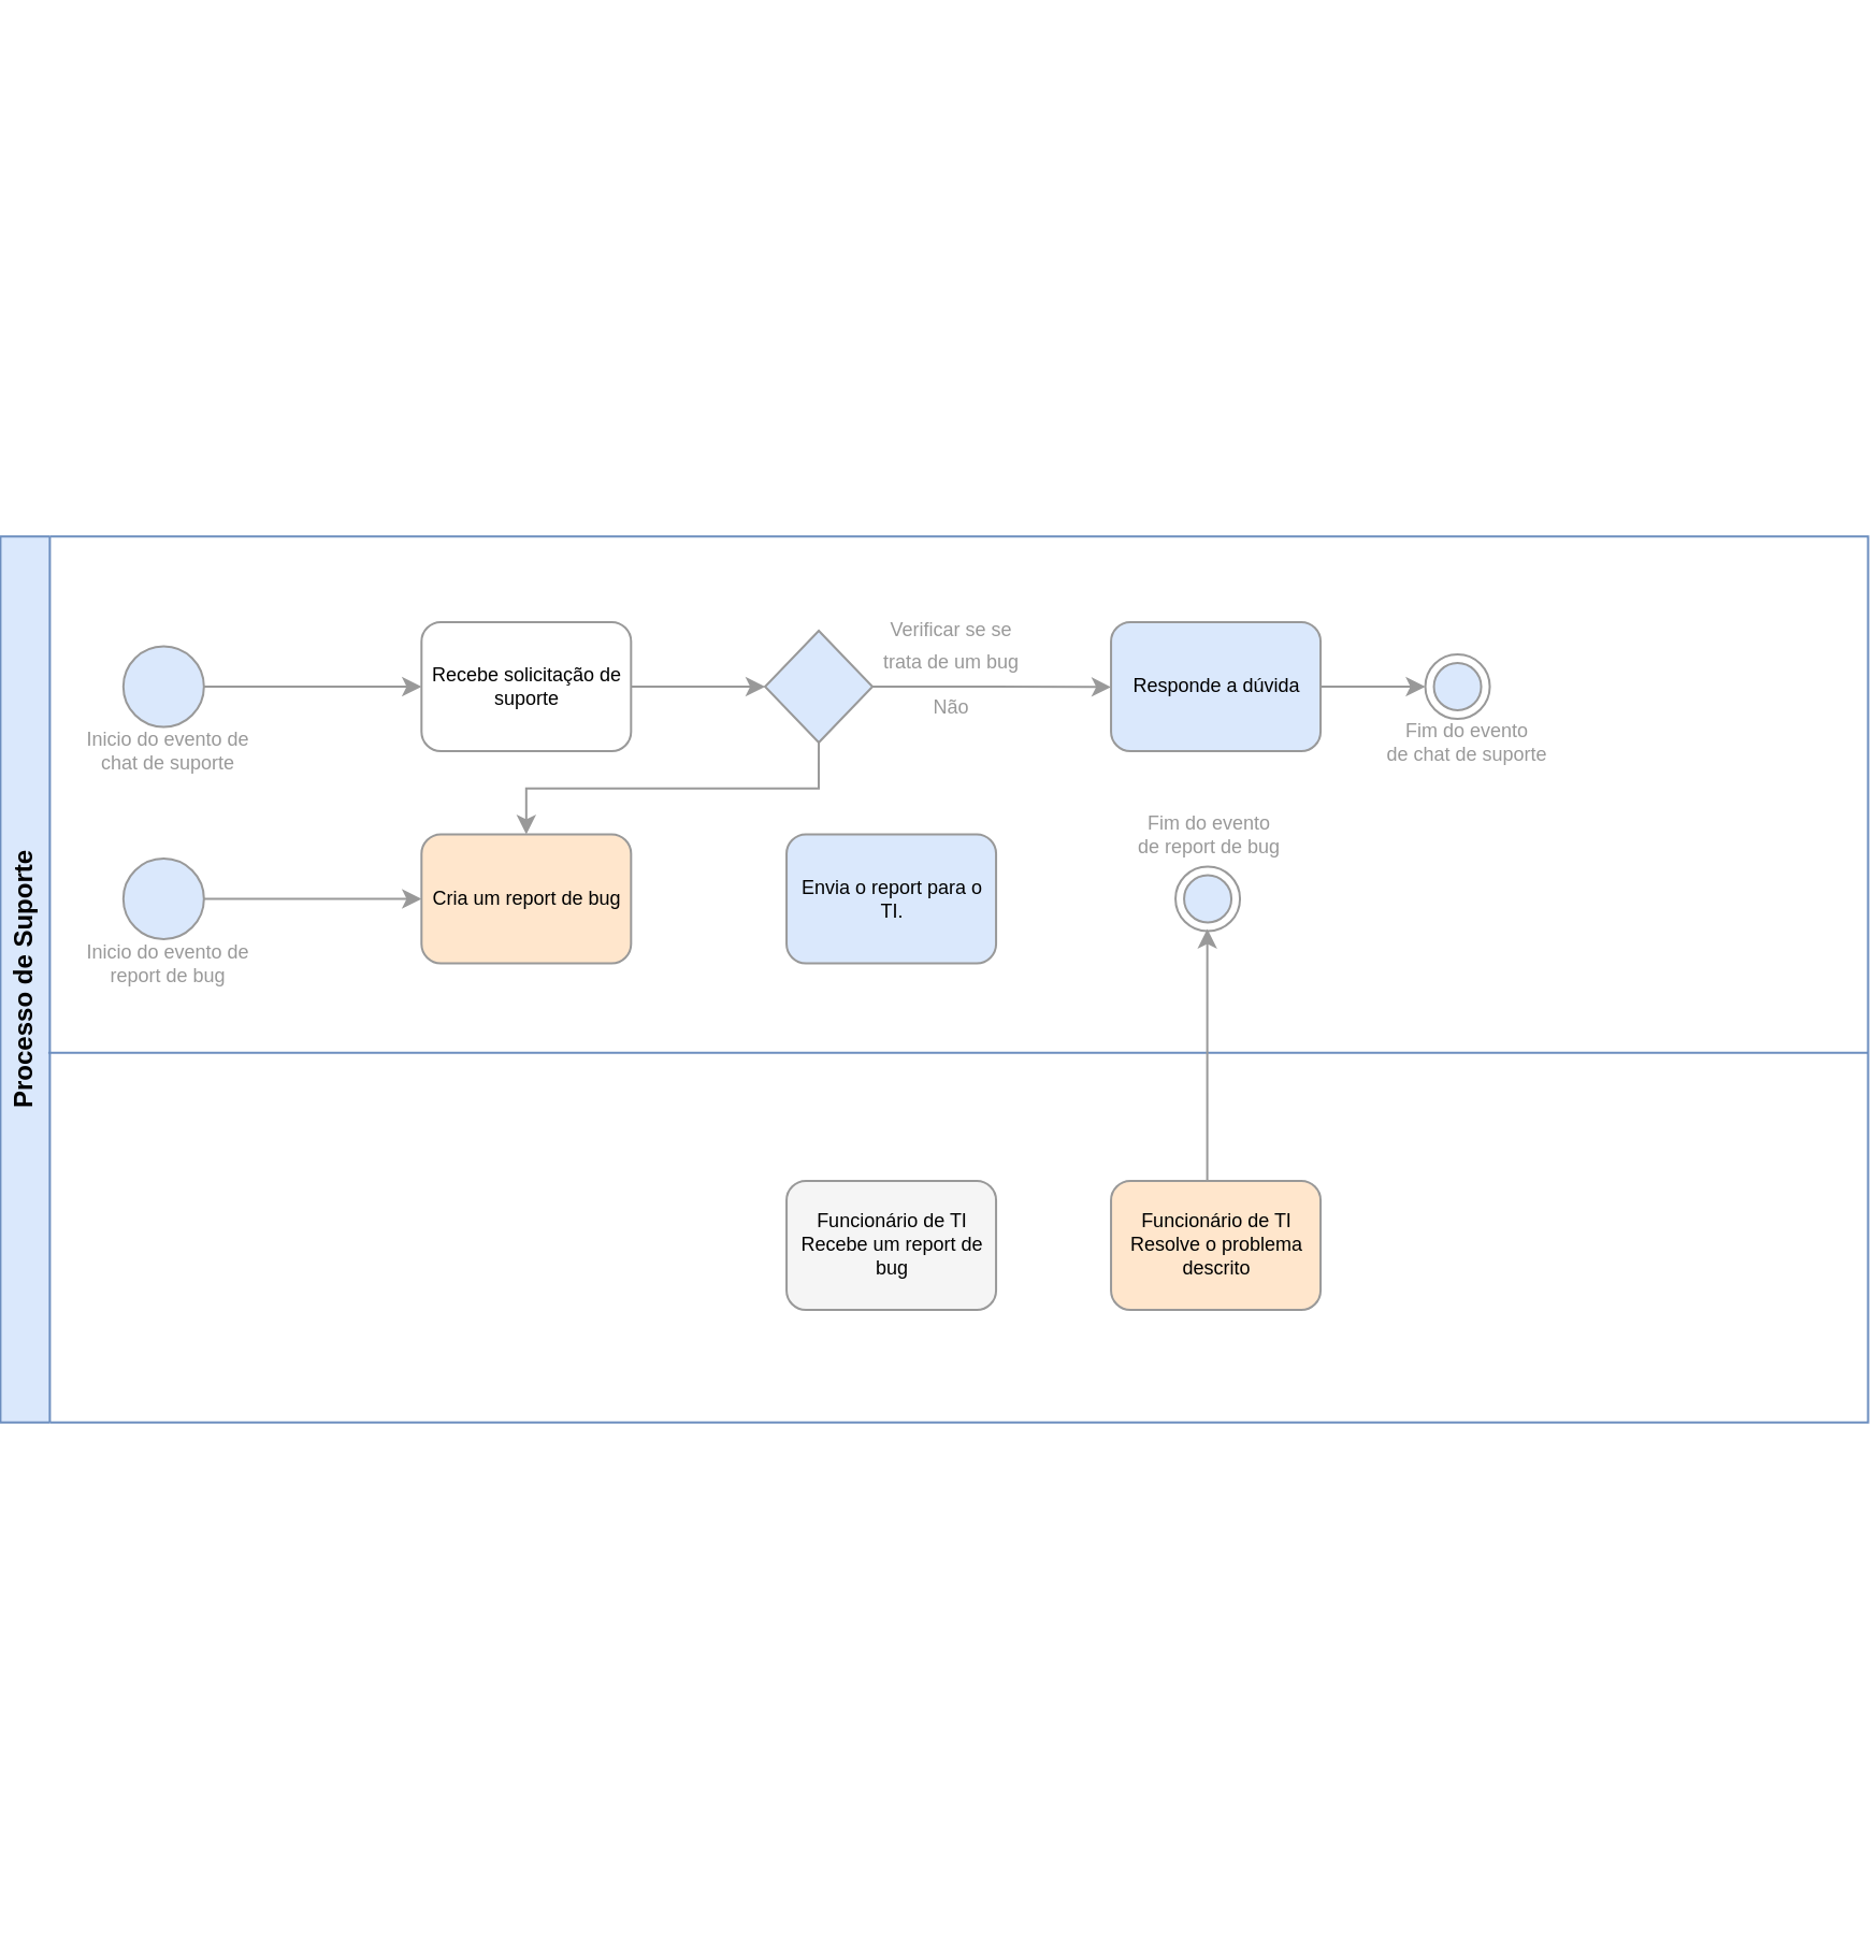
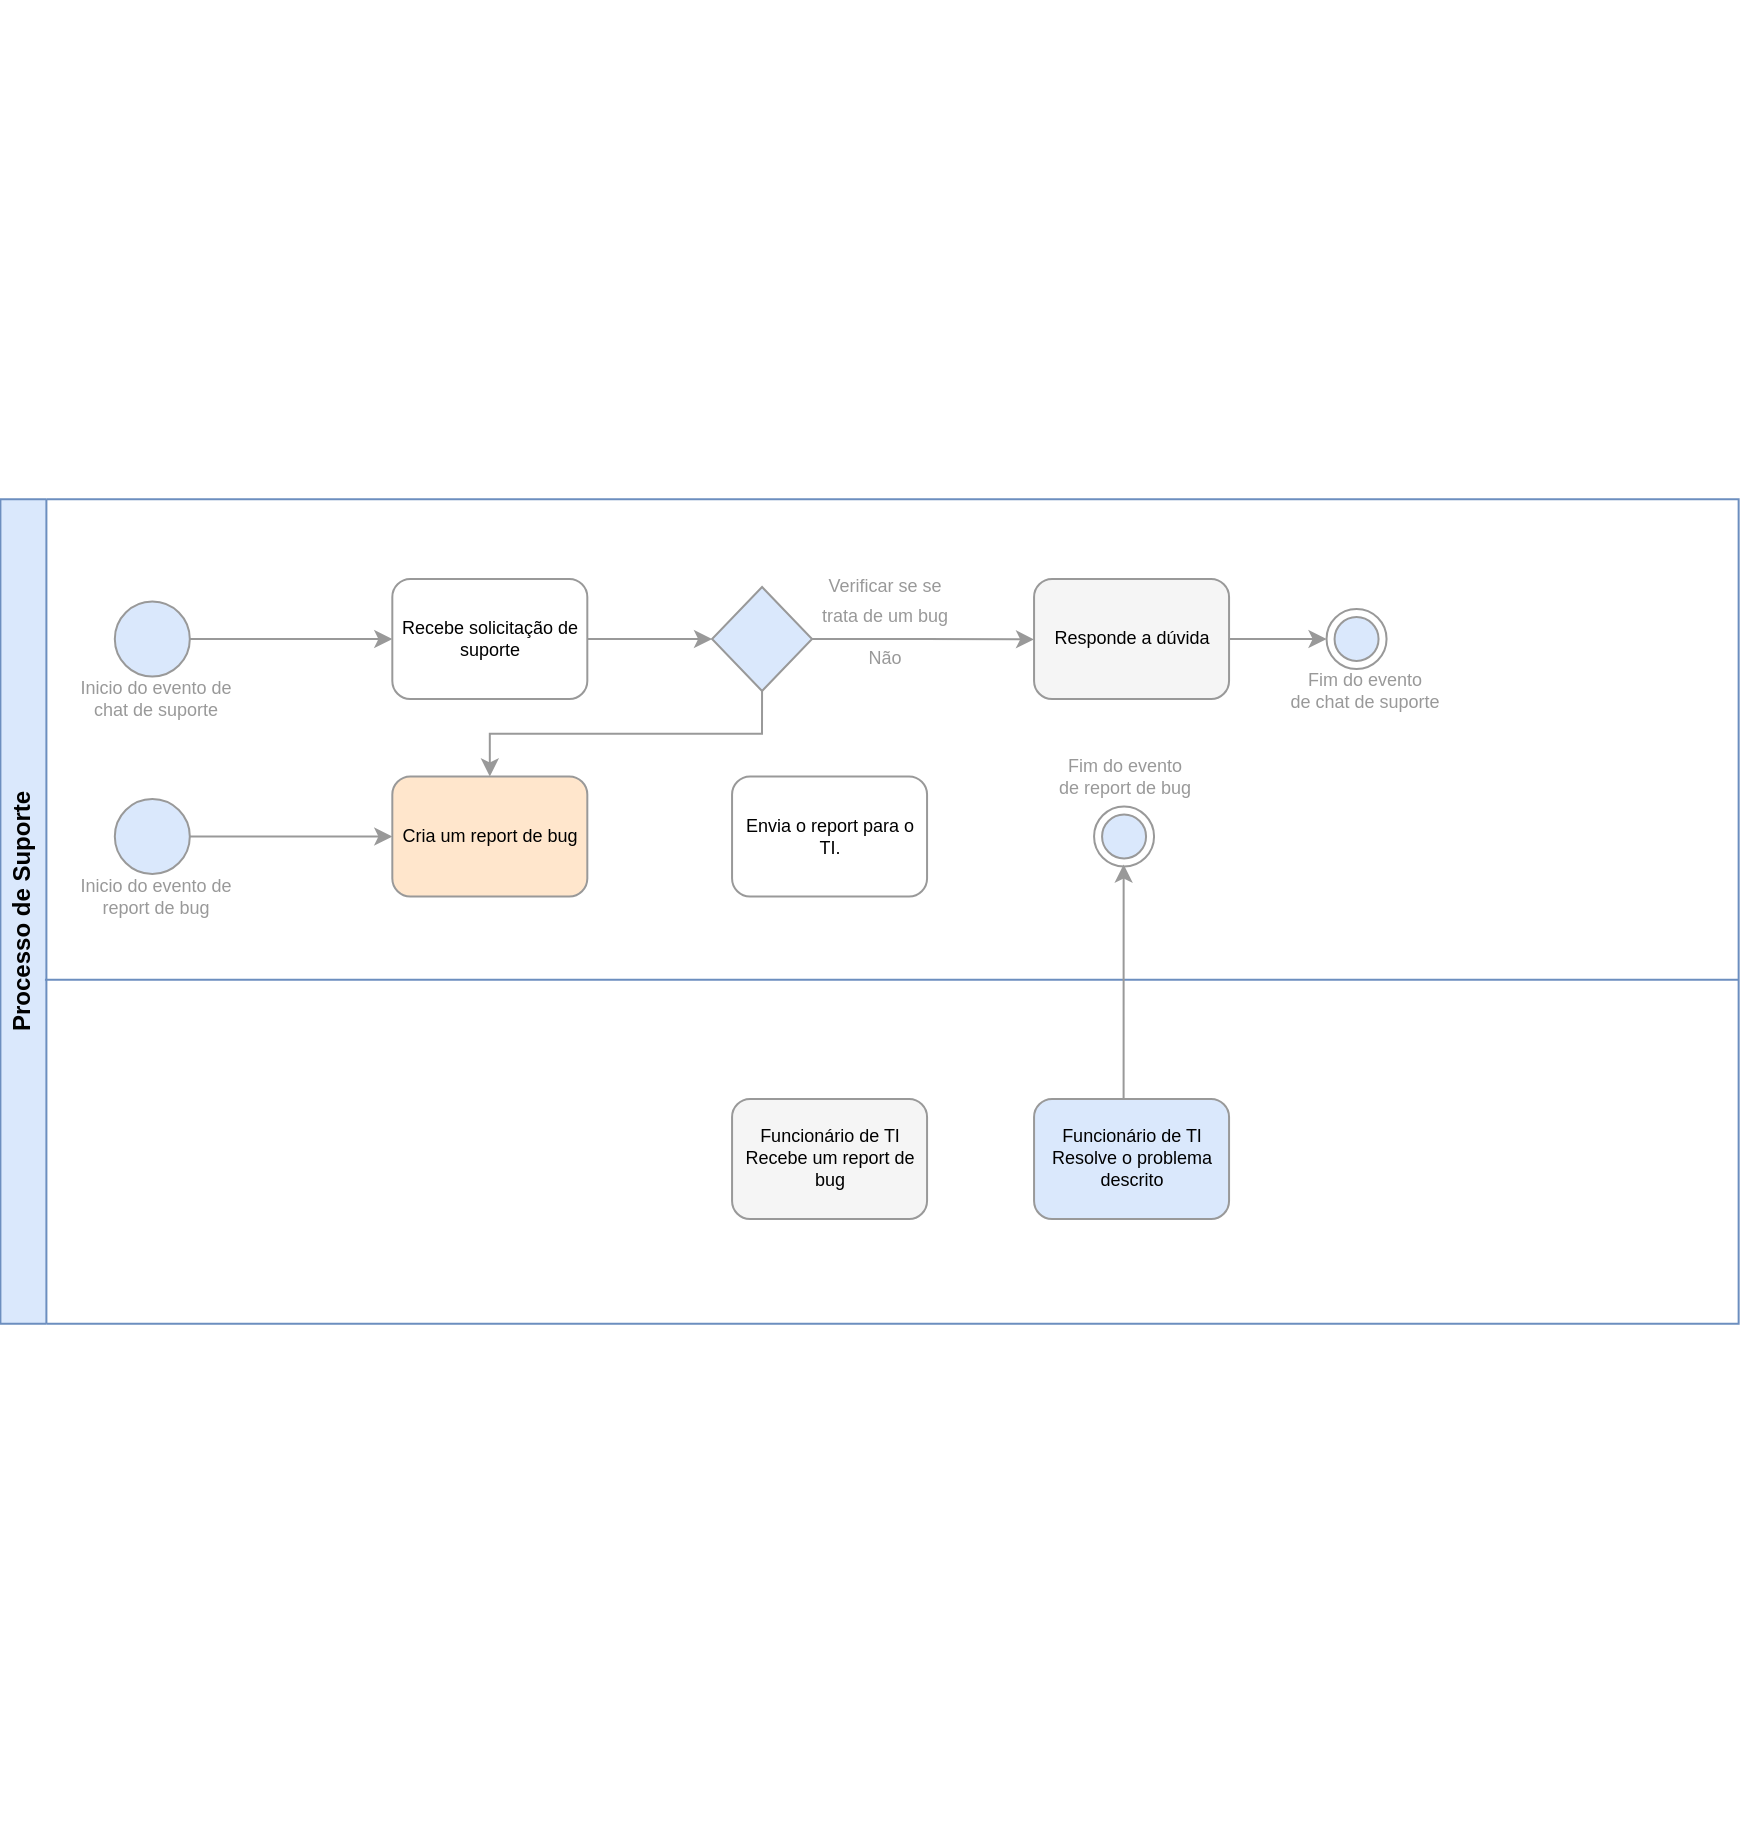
  <mxCell id="0" />
  <mxCell id="1" parent="0" />
  <mxCell id="2" value="Processo de Suporte" style="swimlane;whiteSpace=wrap;rotation=-90;fillColor=#dae8fc;strokeColor=#6c8ebf;" vertex="1" parent="1"><mxGeometry x="210.16" y="20.71" width="412.2" height="869.12" as="geometry" /></mxCell>
  <mxCell id="3" style="edgeStyle=orthogonalEdgeStyle;rounded=0;orthogonalLoop=1;jettySize=auto;html=1;exitX=1;exitY=0.5;exitDx=0;exitDy=0;fontSize=9;fontColor=#999999;labelBorderColor=none;fillColor=#dae8fc;labelBackgroundColor=none;strokeColor=#999999;" edge="1" parent="2" source="4" target="7"><mxGeometry relative="1" as="geometry" /></mxCell>
  <mxCell id="4" value="" style="ellipse;whiteSpace=wrap;html=1;fontSize=9;labelBorderColor=none;fillColor=#dae8fc;labelBackgroundColor=none;strokeColor=#999999;" vertex="1" parent="2"><mxGeometry x="-171.25" y="279.54" width="37.5" height="37.5" as="geometry" /></mxCell>
  <mxCell id="5" value="&lt;font style=&quot;font-size: 9px&quot;&gt;Inicio do evento de chat de suporte&lt;/font&gt;" style="text;html=1;align=center;verticalAlign=middle;whiteSpace=wrap;rounded=0;fontSize=9;labelBorderColor=none;fontColor=#999999;labelBackgroundColor=none;" vertex="1" parent="2"><mxGeometry x="-190" y="318.29" width="80" height="20" as="geometry" /></mxCell>
  <mxCell id="6" style="edgeStyle=orthogonalEdgeStyle;rounded=0;orthogonalLoop=1;jettySize=auto;html=1;exitX=1;exitY=0.5;exitDx=0;exitDy=0;entryX=0;entryY=0.5;entryDx=0;entryDy=0;fontSize=9;fontColor=#999999;labelBorderColor=none;fillColor=#dae8fc;labelBackgroundColor=none;strokeColor=#999999;" edge="1" parent="2" source="7" target="17"><mxGeometry relative="1" as="geometry"><mxPoint x="125.0" y="298.29" as="targetPoint" /></mxGeometry></mxCell>
  <mxCell id="7" value="Recebe solicitação de suporte" style="rounded=1;whiteSpace=wrap;html=1;fontSize=9;labelBorderColor=none;fillColor=#ffffff;labelBackgroundColor=none;strokeColor=#999999;" vertex="1" parent="2"><mxGeometry x="-32.5" y="268.29" width="97.5" height="60" as="geometry" /></mxCell>
  <mxCell id="8" value="" style="endArrow=none;html=1;fillColor=#dae8fc;strokeColor=#6c8ebf;" edge="1" parent="2"><mxGeometry width="50" height="50" relative="1" as="geometry"><mxPoint x="-206.19" y="468.62" as="sourcePoint" /><mxPoint x="640.67" y="468.62" as="targetPoint" /></mxGeometry></mxCell>
  <mxCell id="9" value="&lt;font style=&quot;font-size: 9px&quot;&gt;Não&lt;/font&gt;" style="text;html=1;strokeColor=none;fillColor=none;align=center;verticalAlign=middle;whiteSpace=wrap;rounded=0;fontColor=#999999;" vertex="1" parent="2"><mxGeometry x="178.37" y="297.04" width="70.88" height="20" as="geometry" /></mxCell>
  <mxCell id="10" value="&lt;font style=&quot;font-size: 9px&quot;&gt;Verificar se se trata de um bug&lt;/font&gt;" style="text;html=1;strokeColor=none;fillColor=none;align=center;verticalAlign=middle;whiteSpace=wrap;rounded=0;fontColor=#999999;" vertex="1" parent="2"><mxGeometry x="178.37" y="268.29" width="70.88" height="20" as="geometry" /></mxCell>
- <mxCell id="11" value="Responde a dúvida" style="rounded=1;whiteSpace=wrap;html=1;fontSize=9;labelBorderColor=none;fillColor=#dae8fc;labelBackgroundColor=none;strokeColor=#999999;" vertex="1" parent="2"><mxGeometry x="288.37" y="268.29" width="97.5" height="60" as="geometry" /></mxCell>
+ <mxCell id="11" value="Responde a dúvida" style="rounded=1;whiteSpace=wrap;html=1;fontSize=9;labelBorderColor=none;fillColor=#f5f5f5;labelBackgroundColor=none;strokeColor=#999999;" vertex="1" parent="2"><mxGeometry x="288.37" y="268.29" width="97.5" height="60" as="geometry" /></mxCell>
  <mxCell id="12" value="" style="ellipse;html=1;shape=endState;fillColor=#dae8fc;fontSize=9;labelBorderColor=none;labelBackgroundColor=none;strokeColor=#999999;" vertex="1" parent="2"><mxGeometry x="434.62" y="283.29" width="30" height="30" as="geometry" /></mxCell>
  <mxCell id="13" style="edgeStyle=orthogonalEdgeStyle;rounded=0;orthogonalLoop=1;jettySize=auto;html=1;exitX=1;exitY=0.5;exitDx=0;exitDy=0;entryX=0;entryY=0.5;entryDx=0;entryDy=0;strokeColor=#999999;fontColor=#999999;" edge="1" parent="2" source="11" target="12"><mxGeometry relative="1" as="geometry" /></mxCell>
  <mxCell id="14" value="Fim do evento &lt;br&gt;de chat de suporte" style="text;html=1;align=center;verticalAlign=middle;resizable=0;points=[];autosize=1;fontSize=9;labelBorderColor=none;fontColor=#999999;labelBackgroundColor=none;" vertex="1" parent="2"><mxGeometry x="408.37" y="309.54" width="90" height="30" as="geometry" /></mxCell>
  <mxCell id="15" style="edgeStyle=orthogonalEdgeStyle;rounded=0;orthogonalLoop=1;jettySize=auto;html=1;exitX=1;exitY=0.5;exitDx=0;exitDy=0;fontColor=#999999;fillColor=#dae8fc;strokeColor=#999999;" edge="1" parent="2" source="17"><mxGeometry relative="1" as="geometry"><mxPoint x="288.37" y="298.48" as="targetPoint" /></mxGeometry></mxCell>
  <mxCell id="16" style="edgeStyle=orthogonalEdgeStyle;rounded=0;orthogonalLoop=1;jettySize=auto;html=1;exitX=0.5;exitY=1;exitDx=0;exitDy=0;entryX=0.5;entryY=0;entryDx=0;entryDy=0;strokeColor=#999999;fontColor=#999999;" edge="1" parent="2" source="17" target="21"><mxGeometry relative="1" as="geometry" /></mxCell>
  <mxCell id="17" value="" style="rhombus;whiteSpace=wrap;html=1;fontSize=9;labelBorderColor=none;fillColor=#dae8fc;labelBackgroundColor=none;strokeColor=#999999;" vertex="1" parent="2"><mxGeometry x="127.37" y="272.29" width="50" height="52" as="geometry" /></mxCell>
  <mxCell id="18" style="edgeStyle=orthogonalEdgeStyle;rounded=0;orthogonalLoop=1;jettySize=auto;html=1;exitX=1;exitY=0.5;exitDx=0;exitDy=0;entryX=0;entryY=0.5;entryDx=0;entryDy=0;strokeColor=#999999;fontColor=#999999;" edge="1" parent="2" source="19"><mxGeometry relative="1" as="geometry"><mxPoint x="-32.5" y="397.04" as="targetPoint" /></mxGeometry></mxCell>
  <mxCell id="19" value="" style="ellipse;whiteSpace=wrap;html=1;fontSize=9;labelBorderColor=none;fillColor=#dae8fc;labelBackgroundColor=none;strokeColor=#999999;" vertex="1" parent="2"><mxGeometry x="-171.25" y="378.29" width="37.5" height="37.5" as="geometry" /></mxCell>
  <mxCell id="20" value="&lt;font style=&quot;font-size: 9px&quot;&gt;Inicio do evento de report de bug&lt;/font&gt;" style="text;html=1;align=center;verticalAlign=middle;whiteSpace=wrap;rounded=0;fontSize=9;labelBorderColor=none;fontColor=#999999;labelBackgroundColor=none;" vertex="1" parent="2"><mxGeometry x="-190" y="417.04" width="80" height="20" as="geometry" /></mxCell>
  <mxCell id="21" value="Cria um report de bug" style="rounded=1;whiteSpace=wrap;html=1;fontSize=9;labelBorderColor=none;fillColor=#ffe6cc;labelBackgroundColor=none;strokeColor=#999999;" vertex="1" parent="2"><mxGeometry x="-32.5" y="367.04" width="97.5" height="60" as="geometry" /></mxCell>
- <mxCell id="22" value="Envia o report para o TI." style="rounded=1;whiteSpace=wrap;html=1;fontSize=9;labelBorderColor=none;fillColor=#dae8fc;labelBackgroundColor=none;strokeColor=#999999;" vertex="1" parent="2"><mxGeometry x="137.37" y="367.04" width="97.5" height="60" as="geometry" /></mxCell>
+ <mxCell id="22" value="Envia o report para o TI." style="rounded=1;whiteSpace=wrap;html=1;fontSize=9;labelBorderColor=none;fillColor=#ffffff;labelBackgroundColor=none;strokeColor=#999999;" vertex="1" parent="2"><mxGeometry x="137.37" y="367.04" width="97.5" height="60" as="geometry" /></mxCell>
  <mxCell id="23" value="" style="ellipse;html=1;shape=endState;fillColor=#dae8fc;fontSize=9;labelBorderColor=none;labelBackgroundColor=none;strokeColor=#999999;" vertex="1" parent="2"><mxGeometry x="318.37" y="382.04" width="30" height="30" as="geometry" /></mxCell>
  <mxCell id="24" value="Fim do evento &lt;br&gt;de report de bug" style="text;html=1;align=center;verticalAlign=middle;resizable=0;points=[];autosize=1;fontSize=9;labelBorderColor=none;fontColor=#999999;labelBackgroundColor=none;" vertex="1" parent="2"><mxGeometry x="293.37" y="352.04" width="80" height="30" as="geometry" /></mxCell>
  <mxCell id="25" value="Funcionário de TI Recebe um report de bug" style="rounded=1;whiteSpace=wrap;html=1;fontSize=9;labelBorderColor=none;fillColor=#f5f5f5;labelBackgroundColor=none;strokeColor=#999999;" vertex="1" parent="2"><mxGeometry x="137.37" y="528.29" width="97.5" height="60" as="geometry" /></mxCell>
  <mxCell id="26" style="edgeStyle=orthogonalEdgeStyle;rounded=0;orthogonalLoop=1;jettySize=auto;html=1;exitX=0.5;exitY=0;exitDx=0;exitDy=0;strokeColor=#999999;fontColor=#999999;entryX=0.493;entryY=0.968;entryDx=0;entryDy=0;entryPerimeter=0;" edge="1" parent="2" source="27" target="23"><mxGeometry relative="1" as="geometry"><mxPoint x="333.25" y="418.29" as="targetPoint" /><Array as="points"><mxPoint x="333.25" y="528.17" /></Array></mxGeometry></mxCell>
- <mxCell id="27" value="Funcionário de TI&lt;br&gt;Resolve o problema descrito" style="rounded=1;whiteSpace=wrap;html=1;fontSize=9;labelBorderColor=none;fillColor=#ffe6cc;labelBackgroundColor=none;strokeColor=#999999;" vertex="1" parent="2"><mxGeometry x="288.37" y="528.29" width="97.5" height="60" as="geometry" /></mxCell>
+ <mxCell id="27" value="Funcionário de TI&lt;br&gt;Resolve o problema descrito" style="rounded=1;whiteSpace=wrap;html=1;fontSize=9;labelBorderColor=none;fillColor=#dae8fc;labelBackgroundColor=none;strokeColor=#999999;" vertex="1" parent="2"><mxGeometry x="288.37" y="528.29" width="97.5" height="60" as="geometry" /></mxCell>
